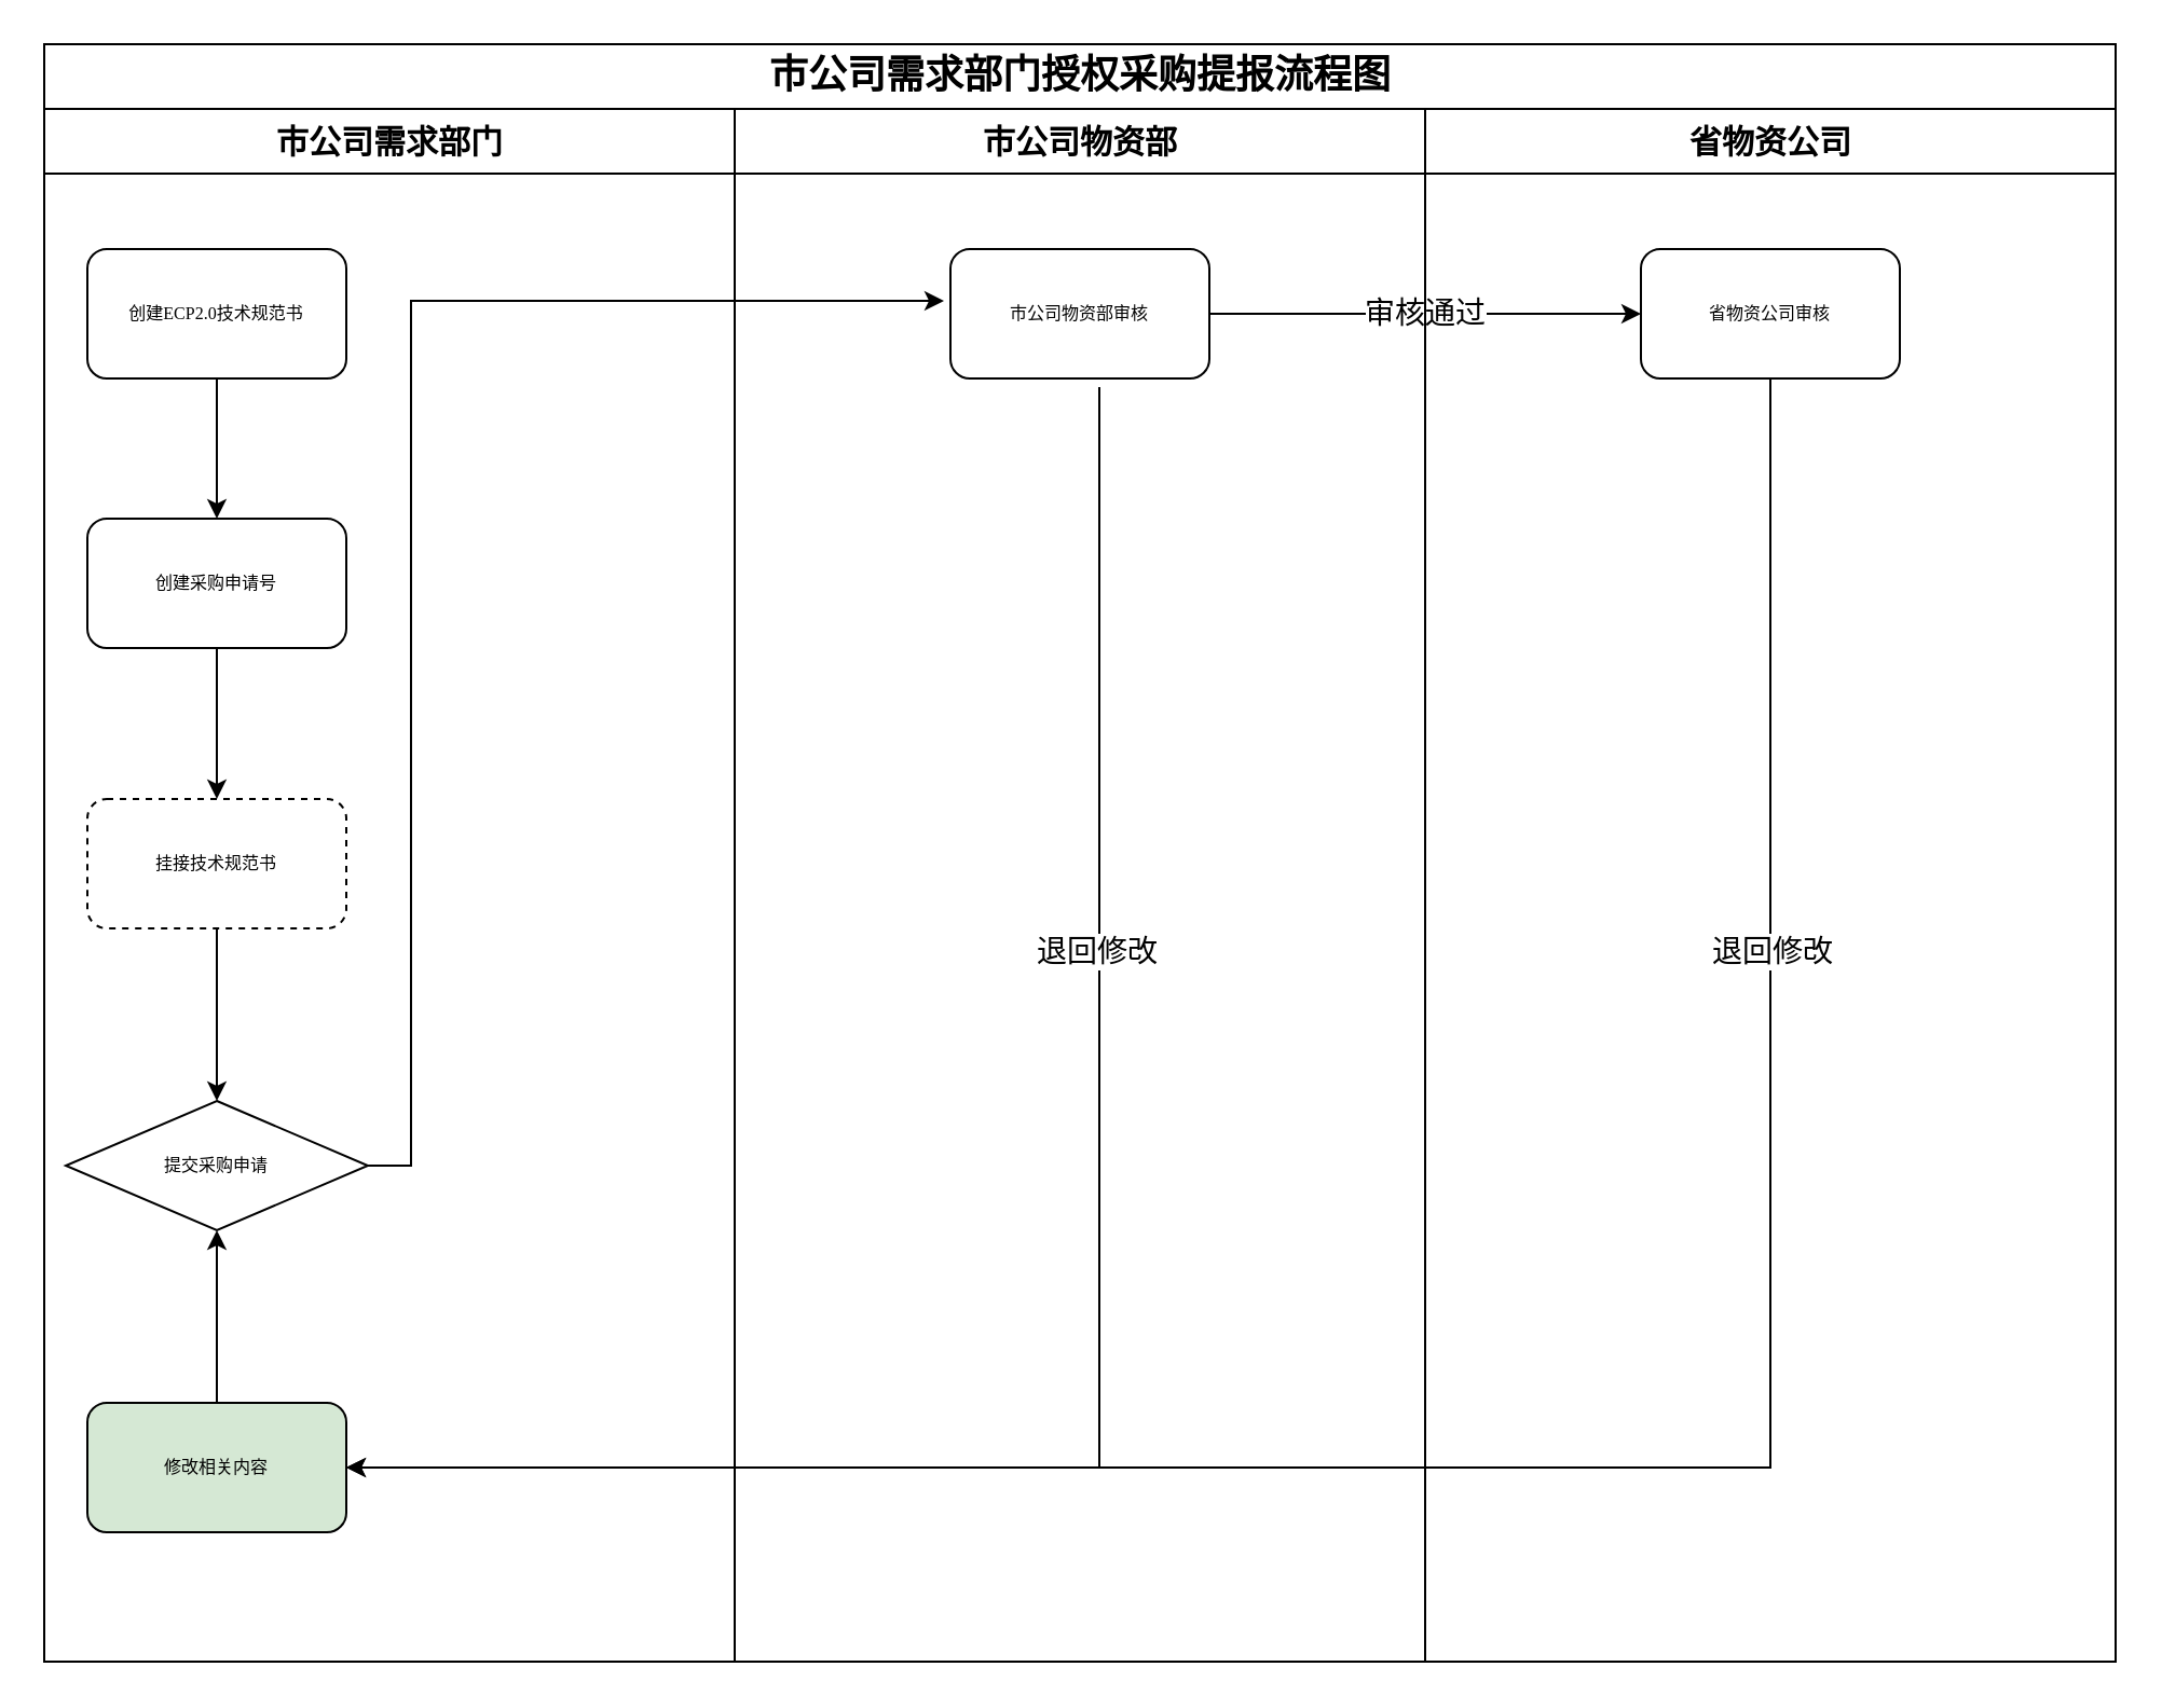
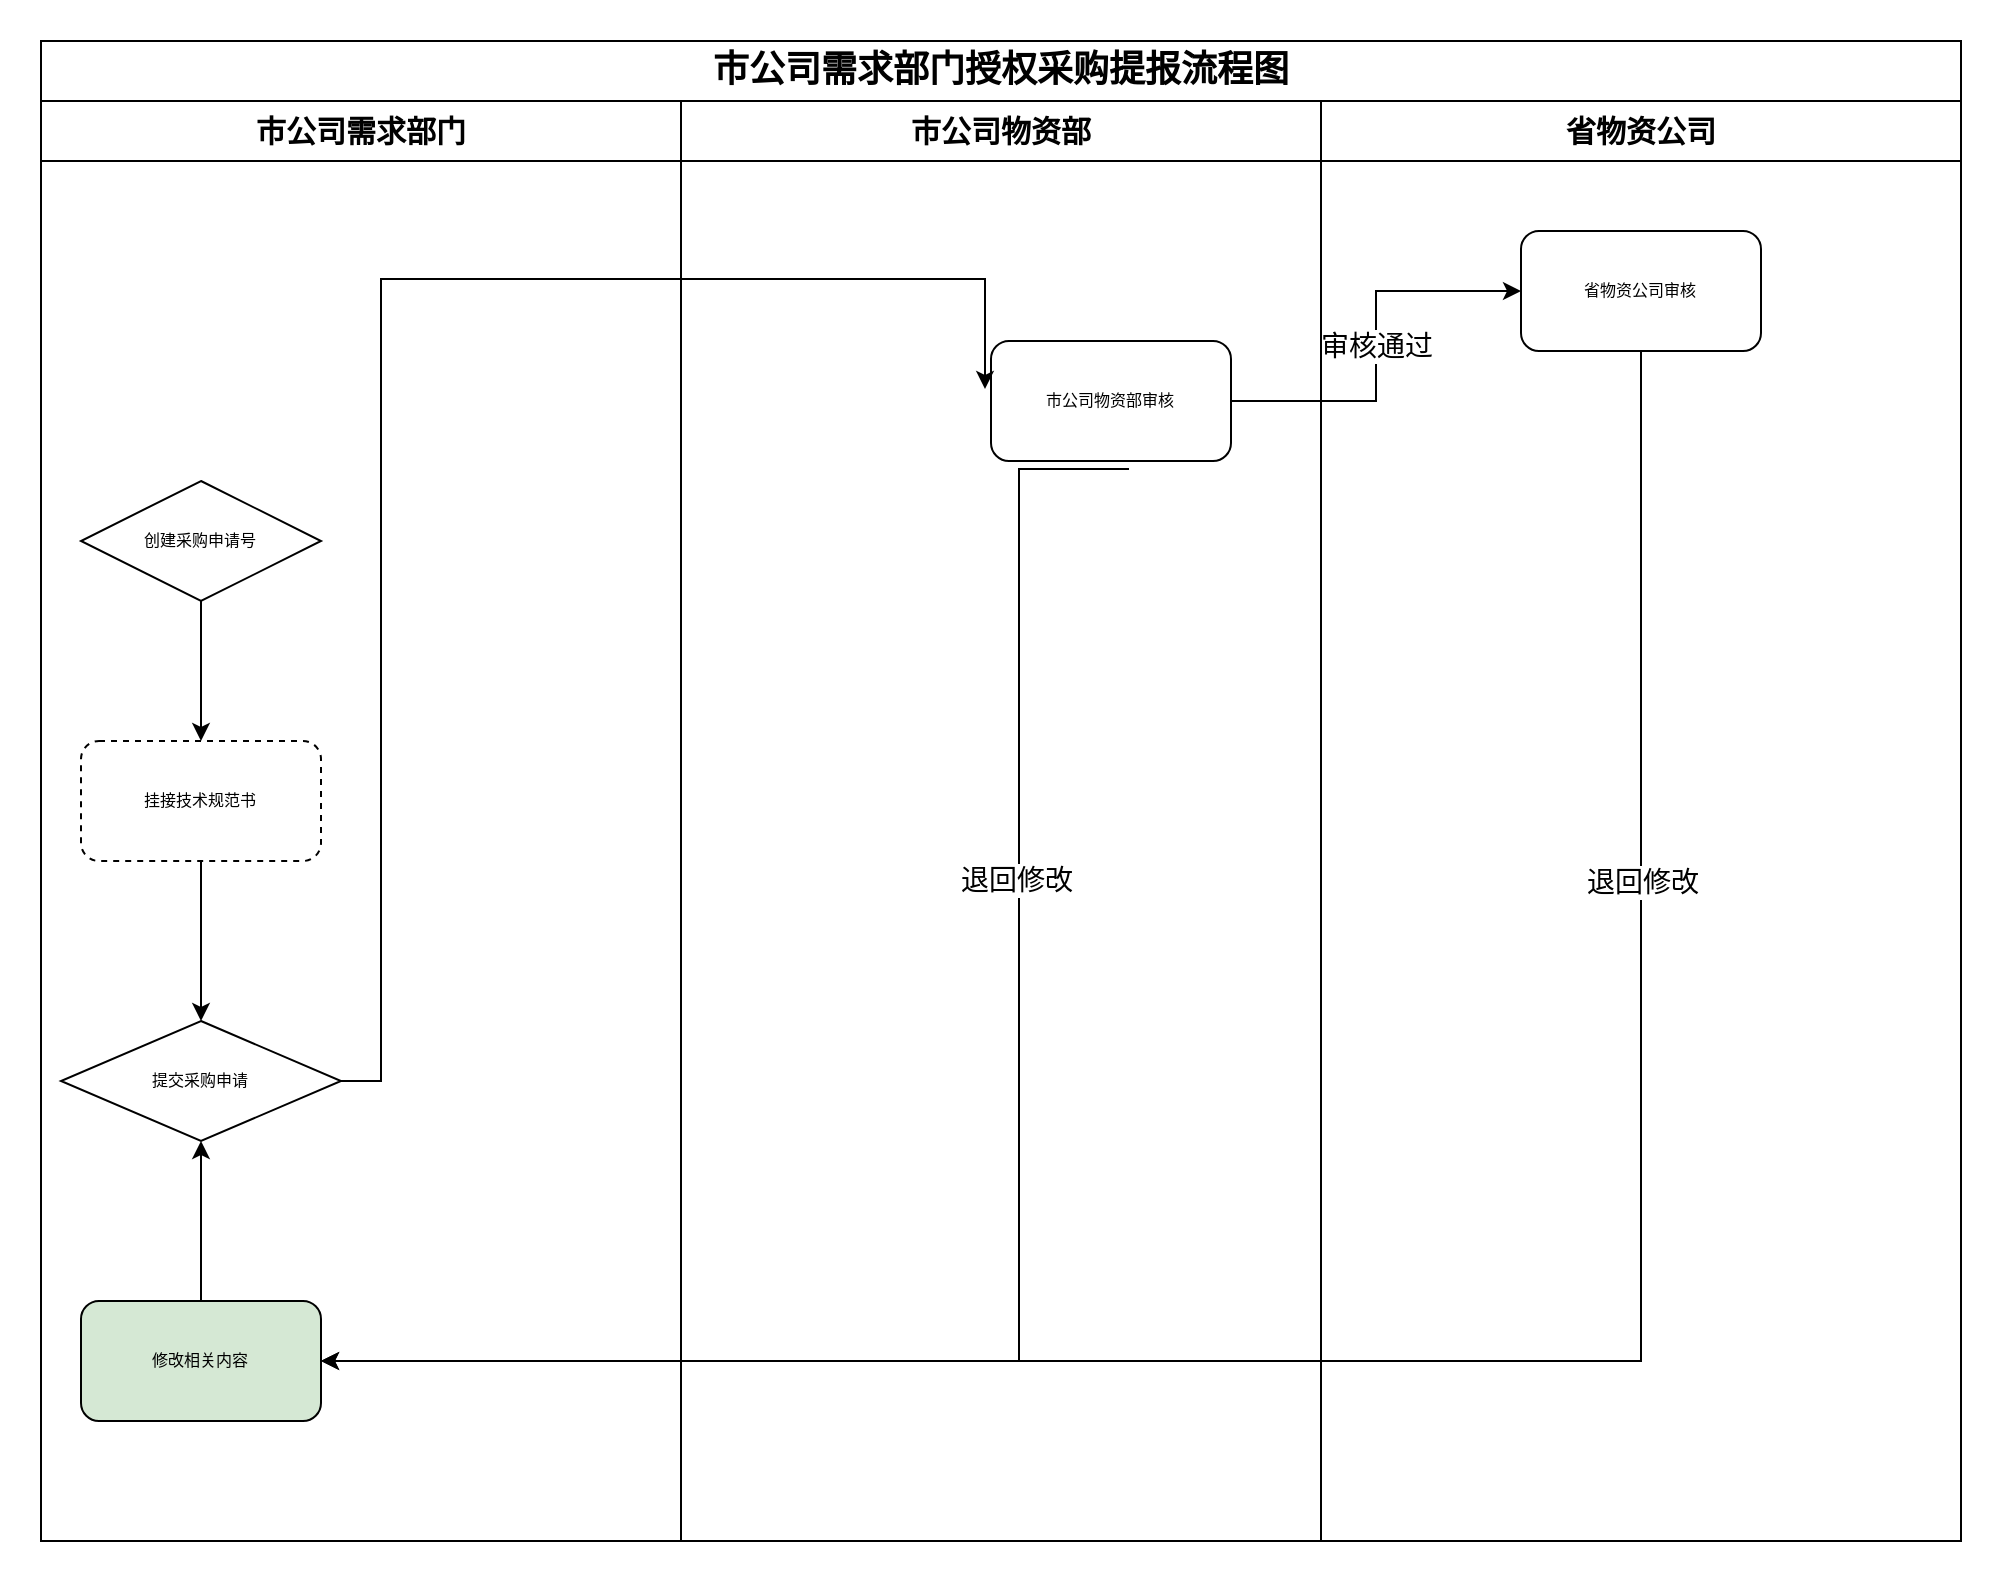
  <mxCell id="0" />
  <mxCell id="1" parent="0" />
  <mxCell id="2" value="&lt;font style=&quot;font-size: 18px&quot;&gt;市公司需求部门授权采购提报流程图&lt;/font&gt;" style="swimlane;html=1;childLayout=stackLayout;startSize=30;rounded=0;shadow=0;labelBackgroundColor=none;strokeWidth=1;fontFamily=Verdana;fontSize=18;align=center;" vertex="1" parent="1"><mxGeometry x="20" y="20" width="960" height="750" as="geometry" /></mxCell>
  <mxCell id="3" value="市公司需求部门" style="swimlane;html=1;startSize=30;fontSize=15;" vertex="1" parent="2"><mxGeometry y="30" width="320" height="720" as="geometry" /></mxCell>
- <mxCell id="4" style="edgeStyle=orthogonalEdgeStyle;rounded=0;orthogonalLoop=1;jettySize=auto;html=1;exitX=0.5;exitY=1;exitDx=0;exitDy=0;entryX=0.5;entryY=0;entryDx=0;entryDy=0;fontSize=18;" edge="1" parent="3" source="5" target="7"><mxGeometry relative="1" as="geometry" /></mxCell>
- <mxCell id="5" value="创建ECP2.0技术规范书" style="rounded=1;whiteSpace=wrap;html=1;shadow=0;labelBackgroundColor=none;strokeWidth=1;fontFamily=Verdana;fontSize=8;align=center;" vertex="1" parent="3"><mxGeometry x="20" y="65" width="120" height="60" as="geometry" /></mxCell>
  <mxCell id="6" style="edgeStyle=orthogonalEdgeStyle;rounded=0;orthogonalLoop=1;jettySize=auto;html=1;entryX=0.5;entryY=0;entryDx=0;entryDy=0;fontSize=18;" edge="1" parent="3" source="7" target="8"><mxGeometry relative="1" as="geometry" /></mxCell>
- <mxCell id="7" value="创建采购申请号" style="rounded=1;whiteSpace=wrap;html=1;shadow=0;labelBackgroundColor=none;strokeWidth=1;fontFamily=Verdana;fontSize=8;align=center;" vertex="1" parent="3"><mxGeometry x="20" y="190" width="120" height="60" as="geometry" /></mxCell>
+ <mxCell id="7" value="创建采购申请号" style="rhombus;whiteSpace=wrap;html=1;shadow=0;labelBackgroundColor=none;strokeWidth=1;fontFamily=Verdana;fontSize=8;align=center;" vertex="1" parent="3"><mxGeometry x="20" y="190" width="120" height="60" as="geometry" /></mxCell>
  <mxCell id="8" value="挂接技术规范书" style="rounded=1;whiteSpace=wrap;html=1;shadow=0;labelBackgroundColor=none;strokeWidth=1;fontFamily=Verdana;fontSize=8;align=center;dashed=1;" vertex="1" parent="3"><mxGeometry x="20" y="320" width="120" height="60" as="geometry" /></mxCell>
  <mxCell id="9" value="市公司物资部" style="swimlane;html=1;startSize=30;fontSize=15;fontStyle=1" vertex="1" parent="2"><mxGeometry x="320" y="30" width="320" height="720" as="geometry" /></mxCell>
- <mxCell id="10" value="市公司物资部审核" style="whiteSpace=wrap;html=1;rounded=1;shadow=0;fontFamily=Verdana;fontSize=8;strokeWidth=1;" vertex="1" parent="9"><mxGeometry x="100" y="65" width="120" height="60" as="geometry" /></mxCell>
+ <mxCell id="10" value="市公司物资部审核" style="whiteSpace=wrap;html=1;rounded=1;shadow=0;fontFamily=Verdana;fontSize=8;strokeWidth=1;" vertex="1" parent="9"><mxGeometry x="155" y="120" width="120" height="60" as="geometry" /></mxCell>
  <mxCell id="11" value="审核通过" style="edgeStyle=orthogonalEdgeStyle;rounded=0;orthogonalLoop=1;jettySize=auto;html=1;fontSize=14;" edge="1" parent="2" source="10" target="13"><mxGeometry relative="1" as="geometry" /></mxCell>
  <mxCell id="12" value="省物资公司" style="swimlane;html=1;startSize=30;fontSize=15;" vertex="1" parent="2"><mxGeometry x="640" y="30" width="320" height="720" as="geometry" /></mxCell>
  <mxCell id="13" value="省物资公司审核" style="whiteSpace=wrap;html=1;rounded=1;shadow=0;fontFamily=Verdana;fontSize=8;strokeWidth=1;" vertex="1" parent="12"><mxGeometry x="100" y="65" width="120" height="60" as="geometry" /></mxCell>
  <mxCell id="14" value="" style="edgeStyle=orthogonalEdgeStyle;rounded=0;orthogonalLoop=1;jettySize=auto;html=1;fontSize=18;entryX=-0.025;entryY=0.4;entryDx=0;entryDy=0;entryPerimeter=0;" edge="1" parent="1" source="15" target="10"><mxGeometry relative="1" as="geometry"><Array as="points"><mxPoint x="190" y="540" /><mxPoint x="190" y="139" /></Array><mxPoint x="320" y="145" as="targetPoint" /></mxGeometry></mxCell>
  <mxCell id="15" value="提交采购申请" style="rhombus;whiteSpace=wrap;html=1;shadow=0;fontFamily=Verdana;fontSize=8;strokeWidth=1;" vertex="1" parent="1"><mxGeometry x="30" y="510" width="140" height="60" as="geometry" /></mxCell>
  <mxCell id="16" value="" style="edgeStyle=orthogonalEdgeStyle;rounded=0;orthogonalLoop=1;jettySize=auto;html=1;fontSize=18;" edge="1" parent="1" source="8" target="15"><mxGeometry relative="1" as="geometry" /></mxCell>
  <mxCell id="17" style="edgeStyle=orthogonalEdgeStyle;rounded=0;orthogonalLoop=1;jettySize=auto;html=1;fontSize=14;entryX=1;entryY=0.5;entryDx=0;entryDy=0;exitX=0.575;exitY=1.067;exitDx=0;exitDy=0;exitPerimeter=0;" edge="1" parent="1" source="10" target="20"><mxGeometry relative="1" as="geometry"><mxPoint x="380" y="640" as="targetPoint" /><Array as="points"><mxPoint x="509" y="680" /></Array><mxPoint x="380" y="175" as="sourcePoint" /></mxGeometry></mxCell>
  <mxCell id="18" value="退回修改" style="edgeLabel;html=1;align=center;verticalAlign=middle;resizable=0;points=[];fontSize=14;" vertex="1" connectable="0" parent="17"><mxGeometry x="-0.346" y="-2" relative="1" as="geometry"><mxPoint y="-17.02" as="offset" /></mxGeometry></mxCell>
  <mxCell id="19" style="edgeStyle=orthogonalEdgeStyle;rounded=0;orthogonalLoop=1;jettySize=auto;html=1;entryX=0.5;entryY=1;entryDx=0;entryDy=0;fontSize=14;" edge="1" parent="1" source="20" target="15"><mxGeometry relative="1" as="geometry" /></mxCell>
  <mxCell id="20" value="修改相关内容" style="whiteSpace=wrap;html=1;rounded=1;shadow=0;fontFamily=Verdana;fontSize=8;strokeWidth=1;fillColor=#d5e8d4;" vertex="1" parent="1"><mxGeometry x="40" y="650" width="120" height="60" as="geometry" /></mxCell>
  <mxCell id="21" style="edgeStyle=orthogonalEdgeStyle;rounded=0;orthogonalLoop=1;jettySize=auto;html=1;fontSize=14;exitX=0.5;exitY=1;exitDx=0;exitDy=0;entryX=1;entryY=0.5;entryDx=0;entryDy=0;" edge="1" parent="1" source="13" target="20"><mxGeometry relative="1" as="geometry"><Array as="points"><mxPoint x="820" y="680" /></Array><mxPoint x="770" y="250" as="sourcePoint" /><mxPoint x="170" y="680" as="targetPoint" /></mxGeometry></mxCell>
  <mxCell id="22" value="退回修改" style="edgeLabel;html=1;align=center;verticalAlign=middle;resizable=0;points=[];fontSize=14;" vertex="1" connectable="0" parent="21"><mxGeometry x="-0.095" relative="1" as="geometry"><mxPoint x="22" y="-240" as="offset" /></mxGeometry></mxCell>
